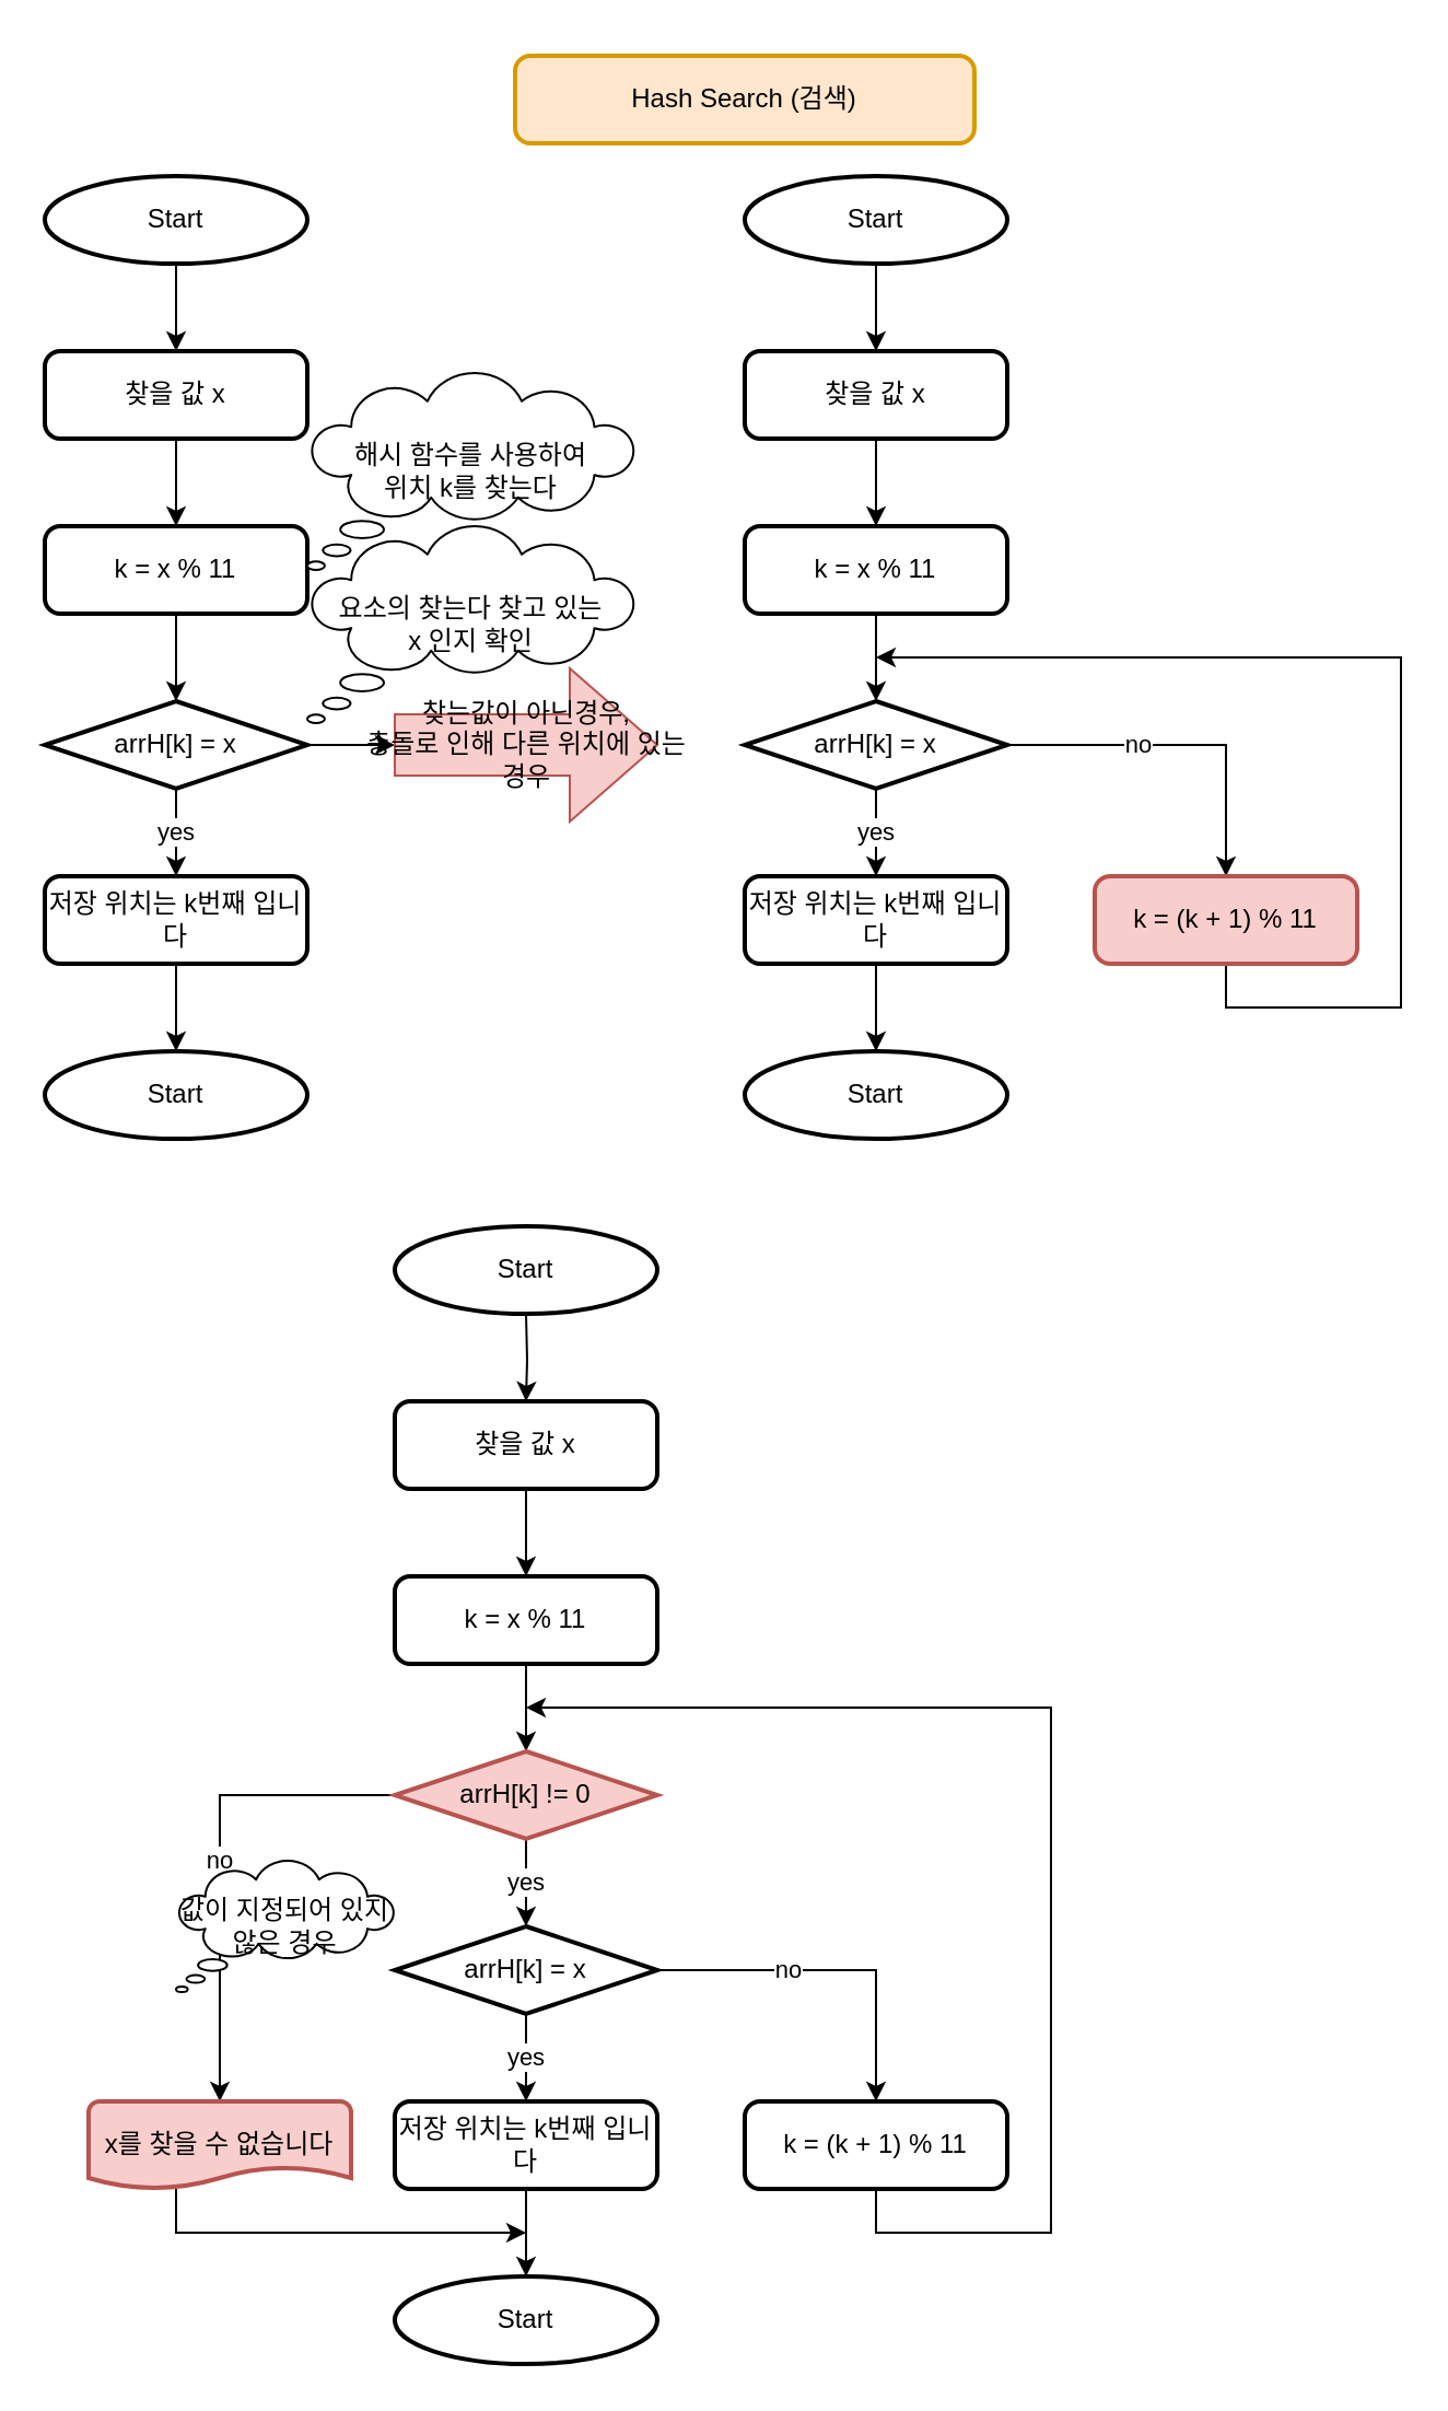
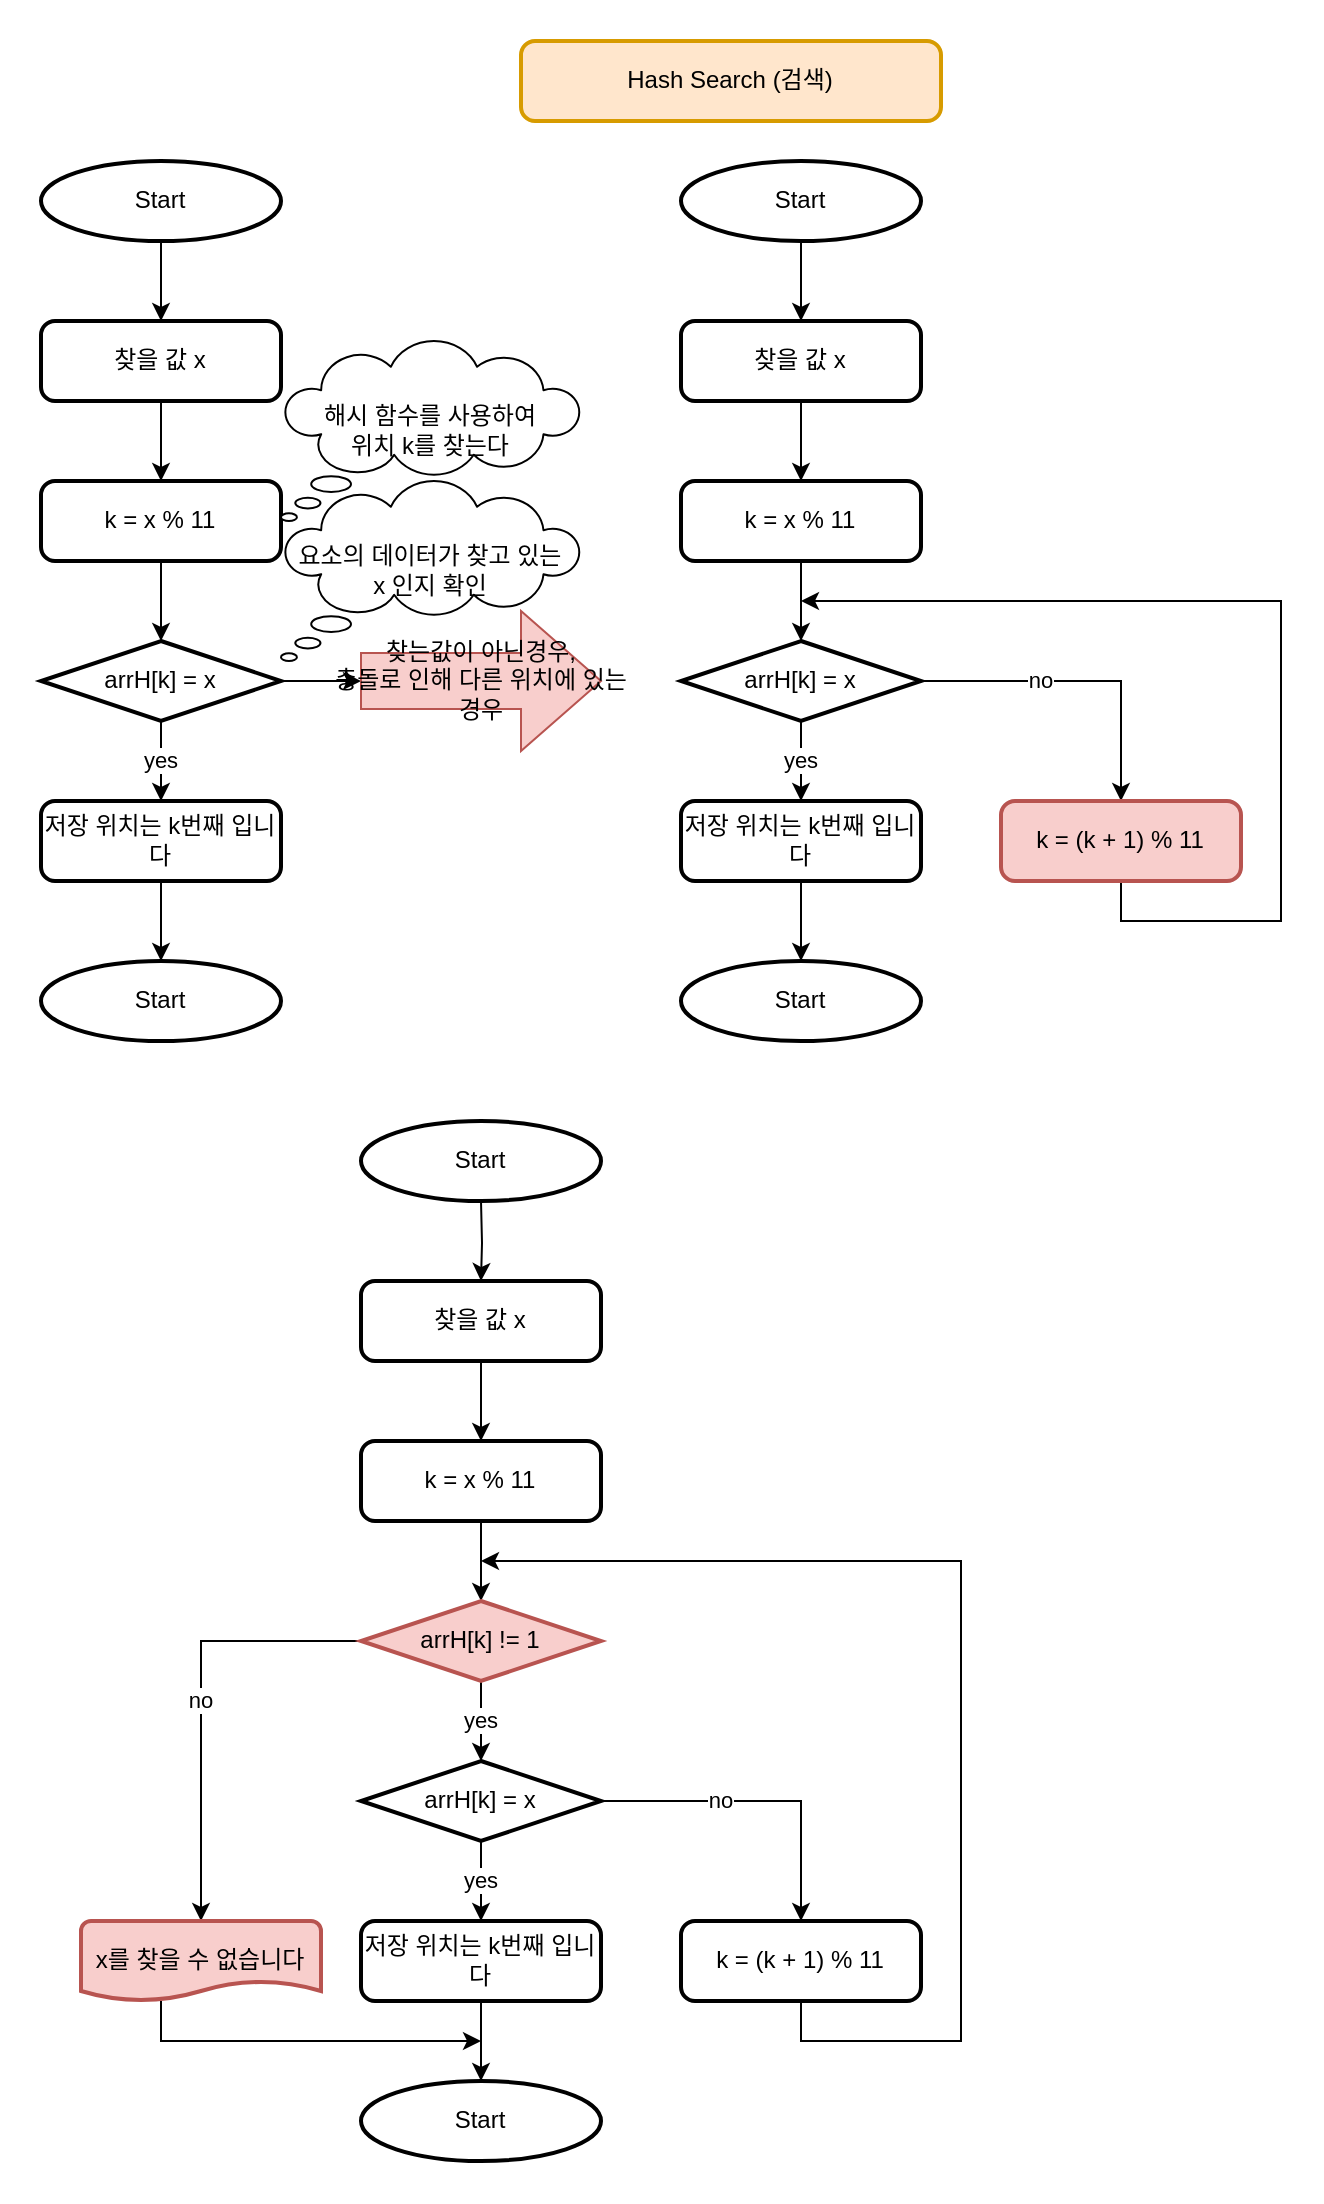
  <mxCell id="0" />
  <mxCell id="1" parent="0" />
- <mxCell id="2" value="Hash Search (검색)" style="rounded=1;whiteSpace=wrap;html=1;absoluteArcSize=1;arcSize=14;strokeWidth=2;fillColor=#ffe6cc;strokeColor=#d79b00;" vertex="1" parent="1"><mxGeometry x="235" y="25" width="210" height="40" as="geometry" /></mxCell>
+ <mxCell id="2" value="Hash Search (검색)" style="rounded=1;whiteSpace=wrap;html=1;absoluteArcSize=1;arcSize=14;strokeWidth=2;fillColor=#ffe6cc;strokeColor=#d79b00;" vertex="1" parent="1"><mxGeometry x="260" y="20" width="210" height="40" as="geometry" /></mxCell>
  <mxCell id="3" style="edgeStyle=orthogonalEdgeStyle;rounded=0;orthogonalLoop=1;jettySize=auto;html=1;entryX=0.5;entryY=0;entryDx=0;entryDy=0;" edge="1" parent="1" source="4" target="6"><mxGeometry relative="1" as="geometry" /></mxCell>
  <mxCell id="4" value="Start" style="strokeWidth=2;html=1;shape=mxgraph.flowchart.start_2;whiteSpace=wrap;" vertex="1" parent="1"><mxGeometry x="20" y="80" width="120" height="40" as="geometry" /></mxCell>
  <mxCell id="5" style="edgeStyle=orthogonalEdgeStyle;rounded=0;orthogonalLoop=1;jettySize=auto;html=1;entryX=0.5;entryY=0;entryDx=0;entryDy=0;" edge="1" parent="1" source="6" target="8"><mxGeometry relative="1" as="geometry" /></mxCell>
  <mxCell id="6" value="찾을 값 x" style="rounded=1;whiteSpace=wrap;html=1;absoluteArcSize=1;arcSize=14;strokeWidth=2;" vertex="1" parent="1"><mxGeometry x="20" y="160" width="120" height="40" as="geometry" /></mxCell>
  <mxCell id="7" style="edgeStyle=orthogonalEdgeStyle;rounded=0;orthogonalLoop=1;jettySize=auto;html=1;entryX=0.5;entryY=0;entryDx=0;entryDy=0;entryPerimeter=0;" edge="1" parent="1" source="8" target="12"><mxGeometry relative="1" as="geometry" /></mxCell>
  <mxCell id="8" value="k = x % 11" style="rounded=1;whiteSpace=wrap;html=1;absoluteArcSize=1;arcSize=14;strokeWidth=2;" vertex="1" parent="1"><mxGeometry x="20" y="240" width="120" height="40" as="geometry" /></mxCell>
  <mxCell id="9" value="해시 함수를 사용하여&lt;br&gt;위치 k를 찾는다" style="whiteSpace=wrap;html=1;shape=mxgraph.basic.cloud_callout" vertex="1" parent="1"><mxGeometry x="140" y="170" width="150" height="90" as="geometry" /></mxCell>
  <mxCell id="10" value="yes" style="edgeStyle=orthogonalEdgeStyle;rounded=0;orthogonalLoop=1;jettySize=auto;html=1;entryX=0.5;entryY=0;entryDx=0;entryDy=0;" edge="1" parent="1" source="12" target="15"><mxGeometry relative="1" as="geometry" /></mxCell>
  <mxCell id="11" style="edgeStyle=orthogonalEdgeStyle;rounded=0;orthogonalLoop=1;jettySize=auto;html=1;entryX=0;entryY=0.5;entryDx=0;entryDy=0;entryPerimeter=0;" edge="1" parent="1" source="12" target="16"><mxGeometry relative="1" as="geometry" /></mxCell>
  <mxCell id="12" value="arrH[k] = x" style="strokeWidth=2;html=1;shape=mxgraph.flowchart.decision;whiteSpace=wrap;" vertex="1" parent="1"><mxGeometry x="20" y="320" width="120" height="40" as="geometry" /></mxCell>
- <mxCell id="13" value="요소의 찾는다 찾고 있는&lt;br&gt;x 인지 확인" style="whiteSpace=wrap;html=1;shape=mxgraph.basic.cloud_callout" vertex="1" parent="1"><mxGeometry x="140" y="240" width="150" height="90" as="geometry" /></mxCell>
+ <mxCell id="13" value="요소의 데이터가 찾고 있는&lt;br&gt;x 인지 확인" style="whiteSpace=wrap;html=1;shape=mxgraph.basic.cloud_callout" vertex="1" parent="1"><mxGeometry x="140" y="240" width="150" height="90" as="geometry" /></mxCell>
  <mxCell id="14" style="edgeStyle=orthogonalEdgeStyle;rounded=0;orthogonalLoop=1;jettySize=auto;html=1;" edge="1" parent="1" source="15" target="17"><mxGeometry relative="1" as="geometry" /></mxCell>
  <mxCell id="15" value="저장 위치는 k번째 입니다" style="rounded=1;whiteSpace=wrap;html=1;absoluteArcSize=1;arcSize=14;strokeWidth=2;" vertex="1" parent="1"><mxGeometry x="20" y="400" width="120" height="40" as="geometry" /></mxCell>
  <mxCell id="16" value="찾는값이 아닌경우,&lt;br&gt;충돌로 인해 다른 위치에 있는&lt;br&gt;경우" style="html=1;shadow=0;dashed=0;align=center;verticalAlign=middle;shape=mxgraph.arrows2.arrow;dy=0.6;dx=40;notch=0;fillColor=#f8cecc;strokeColor=#b85450;" vertex="1" parent="1"><mxGeometry x="180" y="305" width="120" height="70" as="geometry" /></mxCell>
  <mxCell id="17" value="Start" style="strokeWidth=2;html=1;shape=mxgraph.flowchart.start_2;whiteSpace=wrap;" vertex="1" parent="1"><mxGeometry x="20" y="480" width="120" height="40" as="geometry" /></mxCell>
  <mxCell id="18" style="edgeStyle=orthogonalEdgeStyle;rounded=0;orthogonalLoop=1;jettySize=auto;html=1;entryX=0.5;entryY=0;entryDx=0;entryDy=0;" edge="1" parent="1" source="19" target="21"><mxGeometry relative="1" as="geometry" /></mxCell>
  <mxCell id="19" value="Start" style="strokeWidth=2;html=1;shape=mxgraph.flowchart.start_2;whiteSpace=wrap;" vertex="1" parent="1"><mxGeometry x="340" y="80" width="120" height="40" as="geometry" /></mxCell>
  <mxCell id="20" style="edgeStyle=orthogonalEdgeStyle;rounded=0;orthogonalLoop=1;jettySize=auto;html=1;entryX=0.5;entryY=0;entryDx=0;entryDy=0;" edge="1" parent="1" source="21" target="23"><mxGeometry relative="1" as="geometry" /></mxCell>
  <mxCell id="21" value="찾을 값 x" style="rounded=1;whiteSpace=wrap;html=1;absoluteArcSize=1;arcSize=14;strokeWidth=2;" vertex="1" parent="1"><mxGeometry x="340" y="160" width="120" height="40" as="geometry" /></mxCell>
  <mxCell id="22" style="edgeStyle=orthogonalEdgeStyle;rounded=0;orthogonalLoop=1;jettySize=auto;html=1;entryX=0.5;entryY=0;entryDx=0;entryDy=0;entryPerimeter=0;" edge="1" parent="1" source="23" target="26"><mxGeometry relative="1" as="geometry" /></mxCell>
  <mxCell id="23" value="k = x % 11" style="rounded=1;whiteSpace=wrap;html=1;absoluteArcSize=1;arcSize=14;strokeWidth=2;" vertex="1" parent="1"><mxGeometry x="340" y="240" width="120" height="40" as="geometry" /></mxCell>
  <mxCell id="24" value="yes" style="edgeStyle=orthogonalEdgeStyle;rounded=0;orthogonalLoop=1;jettySize=auto;html=1;entryX=0.5;entryY=0;entryDx=0;entryDy=0;" edge="1" parent="1" source="26" target="28"><mxGeometry relative="1" as="geometry" /></mxCell>
  <mxCell id="25" value="no" style="edgeStyle=orthogonalEdgeStyle;rounded=0;orthogonalLoop=1;jettySize=auto;html=1;entryX=0.5;entryY=0;entryDx=0;entryDy=0;" edge="1" parent="1" source="26" target="31"><mxGeometry x="-0.25" relative="1" as="geometry"><mxPoint as="offset" /></mxGeometry></mxCell>
  <mxCell id="26" value="arrH[k] = x" style="strokeWidth=2;html=1;shape=mxgraph.flowchart.decision;whiteSpace=wrap;" vertex="1" parent="1"><mxGeometry x="340" y="320" width="120" height="40" as="geometry" /></mxCell>
  <mxCell id="27" style="edgeStyle=orthogonalEdgeStyle;rounded=0;orthogonalLoop=1;jettySize=auto;html=1;" edge="1" parent="1" source="28" target="29"><mxGeometry relative="1" as="geometry" /></mxCell>
  <mxCell id="28" value="저장 위치는 k번째 입니다" style="rounded=1;whiteSpace=wrap;html=1;absoluteArcSize=1;arcSize=14;strokeWidth=2;" vertex="1" parent="1"><mxGeometry x="340" y="400" width="120" height="40" as="geometry" /></mxCell>
  <mxCell id="29" value="Start" style="strokeWidth=2;html=1;shape=mxgraph.flowchart.start_2;whiteSpace=wrap;" vertex="1" parent="1"><mxGeometry x="340" y="480" width="120" height="40" as="geometry" /></mxCell>
  <mxCell id="30" style="edgeStyle=orthogonalEdgeStyle;rounded=0;orthogonalLoop=1;jettySize=auto;html=1;" edge="1" parent="1" source="31"><mxGeometry relative="1" as="geometry"><mxPoint x="400" y="300" as="targetPoint" /><Array as="points"><mxPoint x="560" y="460" /><mxPoint x="640" y="460" /><mxPoint x="640" y="300" /></Array></mxGeometry></mxCell>
  <mxCell id="31" value="k = (k + 1) % 11" style="rounded=1;whiteSpace=wrap;html=1;absoluteArcSize=1;arcSize=14;strokeWidth=2;fillColor=#f8cecc;strokeColor=#b85450;" vertex="1" parent="1"><mxGeometry x="500" y="400" width="120" height="40" as="geometry" /></mxCell>
  <mxCell id="32" style="edgeStyle=orthogonalEdgeStyle;rounded=0;orthogonalLoop=1;jettySize=auto;html=1;entryX=0.5;entryY=0;entryDx=0;entryDy=0;" edge="1" parent="1" target="35"><mxGeometry relative="1" as="geometry"><mxPoint x="240" y="600" as="sourcePoint" /></mxGeometry></mxCell>
  <mxCell id="33" value="Start" style="strokeWidth=2;html=1;shape=mxgraph.flowchart.start_2;whiteSpace=wrap;" vertex="1" parent="1"><mxGeometry x="180" y="560" width="120" height="40" as="geometry" /></mxCell>
  <mxCell id="34" style="edgeStyle=orthogonalEdgeStyle;rounded=0;orthogonalLoop=1;jettySize=auto;html=1;entryX=0.5;entryY=0;entryDx=0;entryDy=0;" edge="1" parent="1" source="35" target="37"><mxGeometry relative="1" as="geometry" /></mxCell>
  <mxCell id="35" value="찾을 값 x" style="rounded=1;whiteSpace=wrap;html=1;absoluteArcSize=1;arcSize=14;strokeWidth=2;" vertex="1" parent="1"><mxGeometry x="180" y="640" width="120" height="40" as="geometry" /></mxCell>
  <mxCell id="36" style="edgeStyle=orthogonalEdgeStyle;rounded=0;orthogonalLoop=1;jettySize=auto;html=1;entryX=0.5;entryY=0;entryDx=0;entryDy=0;entryPerimeter=0;" edge="1" parent="1" source="37" target="48"><mxGeometry relative="1" as="geometry" /></mxCell>
  <mxCell id="37" value="k = x % 11" style="rounded=1;whiteSpace=wrap;html=1;absoluteArcSize=1;arcSize=14;strokeWidth=2;" vertex="1" parent="1"><mxGeometry x="180" y="720" width="120" height="40" as="geometry" /></mxCell>
  <mxCell id="38" value="yes" style="edgeStyle=orthogonalEdgeStyle;rounded=0;orthogonalLoop=1;jettySize=auto;html=1;entryX=0.5;entryY=0;entryDx=0;entryDy=0;" edge="1" parent="1" source="40" target="42"><mxGeometry relative="1" as="geometry" /></mxCell>
  <mxCell id="39" value="no" style="edgeStyle=orthogonalEdgeStyle;rounded=0;orthogonalLoop=1;jettySize=auto;html=1;entryX=0.5;entryY=0;entryDx=0;entryDy=0;" edge="1" parent="1" source="40" target="45"><mxGeometry x="-0.25" relative="1" as="geometry"><mxPoint as="offset" /></mxGeometry></mxCell>
  <mxCell id="40" value="arrH[k] = x" style="strokeWidth=2;html=1;shape=mxgraph.flowchart.decision;whiteSpace=wrap;" vertex="1" parent="1"><mxGeometry x="180" y="880" width="120" height="40" as="geometry" /></mxCell>
  <mxCell id="41" style="edgeStyle=orthogonalEdgeStyle;rounded=0;orthogonalLoop=1;jettySize=auto;html=1;" edge="1" parent="1" source="42" target="43"><mxGeometry relative="1" as="geometry" /></mxCell>
  <mxCell id="42" value="저장 위치는 k번째 입니다" style="rounded=1;whiteSpace=wrap;html=1;absoluteArcSize=1;arcSize=14;strokeWidth=2;" vertex="1" parent="1"><mxGeometry x="180" y="960" width="120" height="40" as="geometry" /></mxCell>
  <mxCell id="43" value="Start" style="strokeWidth=2;html=1;shape=mxgraph.flowchart.start_2;whiteSpace=wrap;" vertex="1" parent="1"><mxGeometry x="180" y="1040" width="120" height="40" as="geometry" /></mxCell>
  <mxCell id="44" style="edgeStyle=orthogonalEdgeStyle;rounded=0;orthogonalLoop=1;jettySize=auto;html=1;" edge="1" parent="1" source="45"><mxGeometry relative="1" as="geometry"><mxPoint x="240" y="780" as="targetPoint" /><Array as="points"><mxPoint x="400" y="1020" /><mxPoint x="480" y="1020" /><mxPoint x="480" y="780" /></Array></mxGeometry></mxCell>
  <mxCell id="45" value="k = (k + 1) % 11" style="rounded=1;whiteSpace=wrap;html=1;absoluteArcSize=1;arcSize=14;strokeWidth=2;" vertex="1" parent="1"><mxGeometry x="340" y="960" width="120" height="40" as="geometry" /></mxCell>
  <mxCell id="46" value="yes" style="edgeStyle=orthogonalEdgeStyle;rounded=0;orthogonalLoop=1;jettySize=auto;html=1;entryX=0.5;entryY=0;entryDx=0;entryDy=0;entryPerimeter=0;" edge="1" parent="1" source="48" target="40"><mxGeometry relative="1" as="geometry" /></mxCell>
  <mxCell id="47" value="no" style="edgeStyle=orthogonalEdgeStyle;rounded=0;orthogonalLoop=1;jettySize=auto;html=1;entryX=0.5;entryY=0;entryDx=0;entryDy=0;entryPerimeter=0;" edge="1" parent="1" source="48" target="50"><mxGeometry relative="1" as="geometry" /></mxCell>
- <mxCell id="48" value="arrH[k] != 0" style="strokeWidth=2;html=1;shape=mxgraph.flowchart.decision;whiteSpace=wrap;fillColor=#f8cecc;strokeColor=#b85450;" vertex="1" parent="1"><mxGeometry x="180" y="800" width="120" height="40" as="geometry" /></mxCell>
+ <mxCell id="48" value="arrH[k] != 1" style="strokeWidth=2;html=1;shape=mxgraph.flowchart.decision;whiteSpace=wrap;fillColor=#f8cecc;strokeColor=#b85450;" vertex="1" parent="1"><mxGeometry x="180" y="800" width="120" height="40" as="geometry" /></mxCell>
  <mxCell id="49" style="edgeStyle=orthogonalEdgeStyle;rounded=0;orthogonalLoop=1;jettySize=auto;html=1;" edge="1" parent="1" source="50"><mxGeometry relative="1" as="geometry"><mxPoint x="240" y="1020" as="targetPoint" /><Array as="points"><mxPoint x="80" y="1020" /></Array></mxGeometry></mxCell>
  <mxCell id="50" value="x를 찾을 수 없습니다" style="strokeWidth=2;html=1;shape=mxgraph.flowchart.document2;whiteSpace=wrap;size=0.25;fillColor=#f8cecc;strokeColor=#b85450;" vertex="1" parent="1"><mxGeometry x="40" y="960" width="120" height="40" as="geometry" /></mxCell>
- <mxCell id="51" value="값이 지정되어 있지 않은 경우" style="whiteSpace=wrap;html=1;shape=mxgraph.basic.cloud_callout" vertex="1" parent="1"><mxGeometry x="80" y="850" width="100" height="60" as="geometry" /></mxCell>
